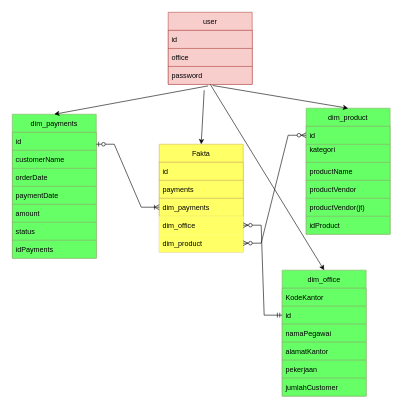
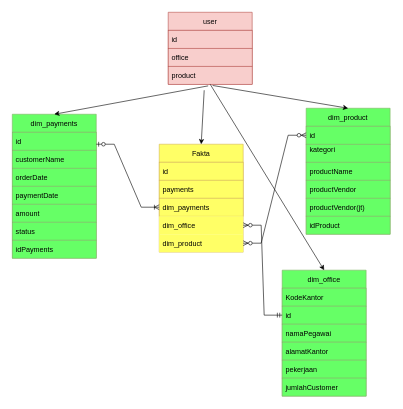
  <mxCell id="0" />
  <mxCell id="1" parent="0" />
  <mxCell id="2" value="user" style="swimlane;fontStyle=0;childLayout=stackLayout;horizontal=1;startSize=30;horizontalStack=0;resizeParent=1;resizeParentMax=0;resizeLast=0;collapsible=1;marginBottom=0;fillColor=#f8cecc;strokeColor=#b85450;" vertex="1" parent="1"><mxGeometry x="280" y="20" width="140" height="120" as="geometry" /></mxCell>
  <mxCell id="3" value="id" style="text;strokeColor=#b85450;fillColor=#f8cecc;align=left;verticalAlign=middle;spacingLeft=4;spacingRight=4;overflow=hidden;points=[[0,0.5],[1,0.5]];portConstraint=eastwest;rotatable=0;" vertex="1" parent="2"><mxGeometry y="30" width="140" height="30" as="geometry" /></mxCell>
  <mxCell id="4" value="office" style="text;strokeColor=#b85450;fillColor=#f8cecc;align=left;verticalAlign=middle;spacingLeft=4;spacingRight=4;overflow=hidden;points=[[0,0.5],[1,0.5]];portConstraint=eastwest;rotatable=0;" vertex="1" parent="2"><mxGeometry y="60" width="140" height="30" as="geometry" /></mxCell>
- <mxCell id="5" value="password" style="text;strokeColor=#b85450;fillColor=#f8cecc;align=left;verticalAlign=middle;spacingLeft=4;spacingRight=4;overflow=hidden;points=[[0,0.5],[1,0.5]];portConstraint=eastwest;rotatable=0;" vertex="1" parent="2"><mxGeometry y="90" width="140" height="30" as="geometry" /></mxCell>
+ <mxCell id="5" value="product" style="text;strokeColor=#b85450;fillColor=#f8cecc;align=left;verticalAlign=middle;spacingLeft=4;spacingRight=4;overflow=hidden;points=[[0,0.5],[1,0.5]];portConstraint=eastwest;rotatable=0;" vertex="1" parent="2"><mxGeometry y="90" width="140" height="30" as="geometry" /></mxCell>
  <mxCell id="6" value="dim_payments" style="swimlane;fontStyle=0;childLayout=stackLayout;horizontal=1;startSize=30;horizontalStack=0;resizeParent=1;resizeParentMax=0;resizeLast=0;collapsible=1;marginBottom=0;fillColor=#66FF66;strokeColor=#82b366;" vertex="1" parent="1"><mxGeometry x="20" y="190" width="140" height="240" as="geometry" /></mxCell>
  <mxCell id="7" value="id" style="text;strokeColor=#82b366;fillColor=#66FF66;align=left;verticalAlign=middle;spacingLeft=4;spacingRight=4;overflow=hidden;points=[[0,0.5],[1,0.5]];portConstraint=eastwest;rotatable=0;" vertex="1" parent="6"><mxGeometry y="30" width="140" height="30" as="geometry" /></mxCell>
  <mxCell id="8" value="customerName " style="text;strokeColor=#82b366;fillColor=#66FF66;align=left;verticalAlign=middle;spacingLeft=4;spacingRight=4;overflow=hidden;points=[[0,0.5],[1,0.5]];portConstraint=eastwest;rotatable=0;" vertex="1" parent="6"><mxGeometry y="60" width="140" height="30" as="geometry" /></mxCell>
  <mxCell id="9" value="orderDate" style="text;strokeColor=#82b366;fillColor=#66FF66;align=left;verticalAlign=middle;spacingLeft=4;spacingRight=4;overflow=hidden;points=[[0,0.5],[1,0.5]];portConstraint=eastwest;rotatable=0;" vertex="1" parent="6"><mxGeometry y="90" width="140" height="30" as="geometry" /></mxCell>
  <mxCell id="10" value="paymentDate" style="text;strokeColor=#82b366;fillColor=#66FF66;align=left;verticalAlign=middle;spacingLeft=4;spacingRight=4;overflow=hidden;points=[[0,0.5],[1,0.5]];portConstraint=eastwest;rotatable=0;" vertex="1" parent="6"><mxGeometry y="120" width="140" height="30" as="geometry" /></mxCell>
  <mxCell id="11" value="amount " style="text;strokeColor=#82b366;fillColor=#66FF66;align=left;verticalAlign=middle;spacingLeft=4;spacingRight=4;overflow=hidden;points=[[0,0.5],[1,0.5]];portConstraint=eastwest;rotatable=0;" vertex="1" parent="6"><mxGeometry y="150" width="140" height="30" as="geometry" /></mxCell>
  <mxCell id="12" value="status" style="text;strokeColor=#82b366;fillColor=#66FF66;align=left;verticalAlign=middle;spacingLeft=4;spacingRight=4;overflow=hidden;points=[[0,0.5],[1,0.5]];portConstraint=eastwest;rotatable=0;" vertex="1" parent="6"><mxGeometry y="180" width="140" height="30" as="geometry" /></mxCell>
  <mxCell id="13" value="idPayments" style="text;strokeColor=#82b366;fillColor=#66FF66;align=left;verticalAlign=middle;spacingLeft=4;spacingRight=4;overflow=hidden;points=[[0,0.5],[1,0.5]];portConstraint=eastwest;rotatable=0;" vertex="1" parent="6"><mxGeometry y="210" width="140" height="30" as="geometry" /></mxCell>
  <mxCell id="14" value="dim_office" style="swimlane;fontStyle=0;childLayout=stackLayout;horizontal=1;startSize=30;horizontalStack=0;resizeParent=1;resizeParentMax=0;resizeLast=0;collapsible=1;marginBottom=0;fillColor=#66FF66;strokeColor=#82b366;" vertex="1" parent="1"><mxGeometry x="470" y="450" width="140" height="210" as="geometry" /></mxCell>
  <mxCell id="15" value="KodeKantor" style="text;strokeColor=#82b366;fillColor=#66FF66;align=left;verticalAlign=middle;spacingLeft=4;spacingRight=4;overflow=hidden;points=[[0,0.5],[1,0.5]];portConstraint=eastwest;rotatable=0;" vertex="1" parent="14"><mxGeometry y="30" width="140" height="30" as="geometry" /></mxCell>
  <mxCell id="16" value="id" style="text;strokeColor=#82b366;fillColor=#66FF66;align=left;verticalAlign=middle;spacingLeft=4;spacingRight=4;overflow=hidden;points=[[0,0.5],[1,0.5]];portConstraint=eastwest;rotatable=0;" vertex="1" parent="14"><mxGeometry y="60" width="140" height="30" as="geometry" /></mxCell>
  <mxCell id="17" value="namaPegawai" style="text;strokeColor=#82b366;fillColor=#66FF66;align=left;verticalAlign=middle;spacingLeft=4;spacingRight=4;overflow=hidden;points=[[0,0.5],[1,0.5]];portConstraint=eastwest;rotatable=0;" vertex="1" parent="14"><mxGeometry y="90" width="140" height="30" as="geometry" /></mxCell>
  <mxCell id="18" value="alamatKantor" style="text;strokeColor=#82b366;fillColor=#66FF66;align=left;verticalAlign=middle;spacingLeft=4;spacingRight=4;overflow=hidden;points=[[0,0.5],[1,0.5]];portConstraint=eastwest;rotatable=0;" vertex="1" parent="14"><mxGeometry y="120" width="140" height="30" as="geometry" /></mxCell>
  <mxCell id="19" value="pekerjaan" style="text;strokeColor=#82b366;fillColor=#66FF66;align=left;verticalAlign=middle;spacingLeft=4;spacingRight=4;overflow=hidden;points=[[0,0.5],[1,0.5]];portConstraint=eastwest;rotatable=0;" vertex="1" parent="14"><mxGeometry y="150" width="140" height="30" as="geometry" /></mxCell>
  <mxCell id="20" value="jumlahCustomer" style="text;strokeColor=#82b366;fillColor=#66FF66;align=left;verticalAlign=middle;spacingLeft=4;spacingRight=4;overflow=hidden;points=[[0,0.5],[1,0.5]];portConstraint=eastwest;rotatable=0;" vertex="1" parent="14"><mxGeometry y="180" width="140" height="30" as="geometry" /></mxCell>
  <mxCell id="21" value="dim_product" style="swimlane;fontStyle=0;childLayout=stackLayout;horizontal=1;startSize=30;horizontalStack=0;resizeParent=1;resizeParentMax=0;resizeLast=0;collapsible=1;marginBottom=0;fillColor=#66FF66;strokeColor=#82b366;" vertex="1" parent="1"><mxGeometry x="510" y="180" width="140" height="210" as="geometry" /></mxCell>
  <mxCell id="22" value="id" style="text;strokeColor=#82b366;fillColor=#66FF66;align=left;verticalAlign=middle;spacingLeft=4;spacingRight=4;overflow=hidden;points=[[0,0.5],[1,0.5]];portConstraint=eastwest;rotatable=0;" vertex="1" parent="21"><mxGeometry y="30" width="140" height="30" as="geometry" /></mxCell>
  <mxCell id="23" value="kategori&#10;" style="text;strokeColor=#82b366;fillColor=#66FF66;align=left;verticalAlign=middle;spacingLeft=4;spacingRight=4;overflow=hidden;points=[[0,0.5],[1,0.5]];portConstraint=eastwest;rotatable=0;" vertex="1" parent="21"><mxGeometry y="60" width="140" height="30" as="geometry" /></mxCell>
  <mxCell id="24" value="productName" style="text;strokeColor=#82b366;fillColor=#66FF66;align=left;verticalAlign=middle;spacingLeft=4;spacingRight=4;overflow=hidden;points=[[0,0.5],[1,0.5]];portConstraint=eastwest;rotatable=0;" vertex="1" parent="21"><mxGeometry y="90" width="140" height="30" as="geometry" /></mxCell>
  <mxCell id="25" value="productVendor" style="text;strokeColor=#82b366;fillColor=#66FF66;align=left;verticalAlign=middle;spacingLeft=4;spacingRight=4;overflow=hidden;points=[[0,0.5],[1,0.5]];portConstraint=eastwest;rotatable=0;" vertex="1" parent="21"><mxGeometry y="120" width="140" height="30" as="geometry" /></mxCell>
  <mxCell id="26" value="productVendor(jt)" style="text;strokeColor=#82b366;fillColor=#66FF66;align=left;verticalAlign=middle;spacingLeft=4;spacingRight=4;overflow=hidden;points=[[0,0.5],[1,0.5]];portConstraint=eastwest;rotatable=0;" vertex="1" parent="21"><mxGeometry y="150" width="140" height="30" as="geometry" /></mxCell>
  <mxCell id="27" value="idProduct" style="text;strokeColor=#82b366;fillColor=#66FF66;align=left;verticalAlign=middle;spacingLeft=4;spacingRight=4;overflow=hidden;points=[[0,0.5],[1,0.5]];portConstraint=eastwest;rotatable=0;" vertex="1" parent="21"><mxGeometry y="180" width="140" height="30" as="geometry" /></mxCell>
  <mxCell id="28" value="" style="endArrow=classic;html=1;rounded=0;exitX=0.476;exitY=1.089;exitDx=0;exitDy=0;exitPerimeter=0;entryX=0.5;entryY=0;entryDx=0;entryDy=0;" edge="1" parent="1" source="5" target="6"><mxGeometry width="50" height="50" relative="1" as="geometry"><mxPoint x="360" y="210" as="sourcePoint" /><mxPoint x="180" y="190" as="targetPoint" /><Array as="points" /></mxGeometry></mxCell>
  <mxCell id="29" value="" style="endArrow=classic;html=1;rounded=0;entryX=0.5;entryY=0;entryDx=0;entryDy=0;" edge="1" parent="1" target="14"><mxGeometry width="50" height="50" relative="1" as="geometry"><mxPoint x="350" y="140" as="sourcePoint" /><mxPoint x="400" y="170" as="targetPoint" /></mxGeometry></mxCell>
  <mxCell id="30" value="" style="endArrow=classic;html=1;rounded=0;entryX=0.5;entryY=0;entryDx=0;entryDy=0;exitX=0.529;exitY=1.067;exitDx=0;exitDy=0;exitPerimeter=0;" edge="1" parent="1" source="5" target="21"><mxGeometry width="50" height="50" relative="1" as="geometry"><mxPoint x="380" y="200" as="sourcePoint" /><mxPoint x="430" y="150" as="targetPoint" /></mxGeometry></mxCell>
  <mxCell id="31" value="Fakta" style="swimlane;fontStyle=0;childLayout=stackLayout;horizontal=1;startSize=30;horizontalStack=0;resizeParent=1;resizeParentMax=0;resizeLast=0;collapsible=1;marginBottom=0;fillColor=#FFFF66;strokeColor=#d6b656;" vertex="1" parent="1"><mxGeometry x="265" y="240" width="140" height="180" as="geometry" /></mxCell>
  <mxCell id="32" value="id" style="text;strokeColor=#d6b656;fillColor=#FFFF66;align=left;verticalAlign=middle;spacingLeft=4;spacingRight=4;overflow=hidden;points=[[0,0.5],[1,0.5]];portConstraint=eastwest;rotatable=0;" vertex="1" parent="31"><mxGeometry y="30" width="140" height="30" as="geometry" /></mxCell>
  <mxCell id="33" value="payments" style="text;strokeColor=#d6b656;fillColor=#FFFF66;align=left;verticalAlign=middle;spacingLeft=4;spacingRight=4;overflow=hidden;points=[[0,0.5],[1,0.5]];portConstraint=eastwest;rotatable=0;" vertex="1" parent="31"><mxGeometry y="60" width="140" height="30" as="geometry" /></mxCell>
  <mxCell id="34" value="dim_payments" style="text;strokeColor=#d6b656;fillColor=#FFFF66;align=left;verticalAlign=middle;spacingLeft=4;spacingRight=4;overflow=hidden;points=[[0,0.5],[1,0.5]];portConstraint=eastwest;rotatable=0;" vertex="1" parent="31"><mxGeometry y="90" width="140" height="30" as="geometry" /></mxCell>
  <mxCell id="35" value="dim_office" style="text;strokeColor=none;fillColor=#FFFF66;align=left;verticalAlign=middle;spacingLeft=4;spacingRight=4;overflow=hidden;points=[[0,0.5],[1,0.5]];portConstraint=eastwest;rotatable=0;" vertex="1" parent="31"><mxGeometry y="120" width="140" height="30" as="geometry" /></mxCell>
  <mxCell id="36" value="dim_product" style="text;strokeColor=none;fillColor=#FFFF66;align=left;verticalAlign=middle;spacingLeft=4;spacingRight=4;overflow=hidden;points=[[0,0.5],[1,0.5]];portConstraint=eastwest;rotatable=0;" vertex="1" parent="31"><mxGeometry y="150" width="140" height="30" as="geometry" /></mxCell>
  <mxCell id="37" value="" style="endArrow=classic;html=1;rounded=0;entryX=0.5;entryY=0;entryDx=0;entryDy=0;" edge="1" parent="1" target="31"><mxGeometry width="50" height="50" relative="1" as="geometry"><mxPoint x="340" y="150" as="sourcePoint" /><mxPoint x="340" y="270" as="targetPoint" /></mxGeometry></mxCell>
  <mxCell id="38" value="" style="edgeStyle=entityRelationEdgeStyle;fontSize=12;html=1;endArrow=ERoneToMany;startArrow=ERzeroToOne;rounded=0;entryX=0;entryY=0.5;entryDx=0;entryDy=0;" edge="1" parent="1" target="34"><mxGeometry width="100" height="100" relative="1" as="geometry"><mxPoint x="160" y="240" as="sourcePoint" /><mxPoint x="370" y="200" as="targetPoint" /></mxGeometry></mxCell>
  <mxCell id="39" value="" style="edgeStyle=entityRelationEdgeStyle;fontSize=12;html=1;endArrow=ERzeroToMany;startArrow=ERmandOne;rounded=0;entryX=1;entryY=0.5;entryDx=0;entryDy=0;exitX=0;exitY=0.5;exitDx=0;exitDy=0;" edge="1" parent="1" source="16" target="35"><mxGeometry width="100" height="100" relative="1" as="geometry"><mxPoint x="430" y="470" as="sourcePoint" /><mxPoint x="370" y="200" as="targetPoint" /></mxGeometry></mxCell>
  <mxCell id="40" value="" style="edgeStyle=entityRelationEdgeStyle;fontSize=12;html=1;endArrow=ERzeroToMany;endFill=1;startArrow=ERzeroToMany;rounded=0;exitX=0;exitY=0.5;exitDx=0;exitDy=0;entryX=1;entryY=0.5;entryDx=0;entryDy=0;" edge="1" parent="1" source="22" target="36"><mxGeometry width="100" height="100" relative="1" as="geometry"><mxPoint x="490" y="250" as="sourcePoint" /><mxPoint x="280" y="225" as="targetPoint" /></mxGeometry></mxCell>
